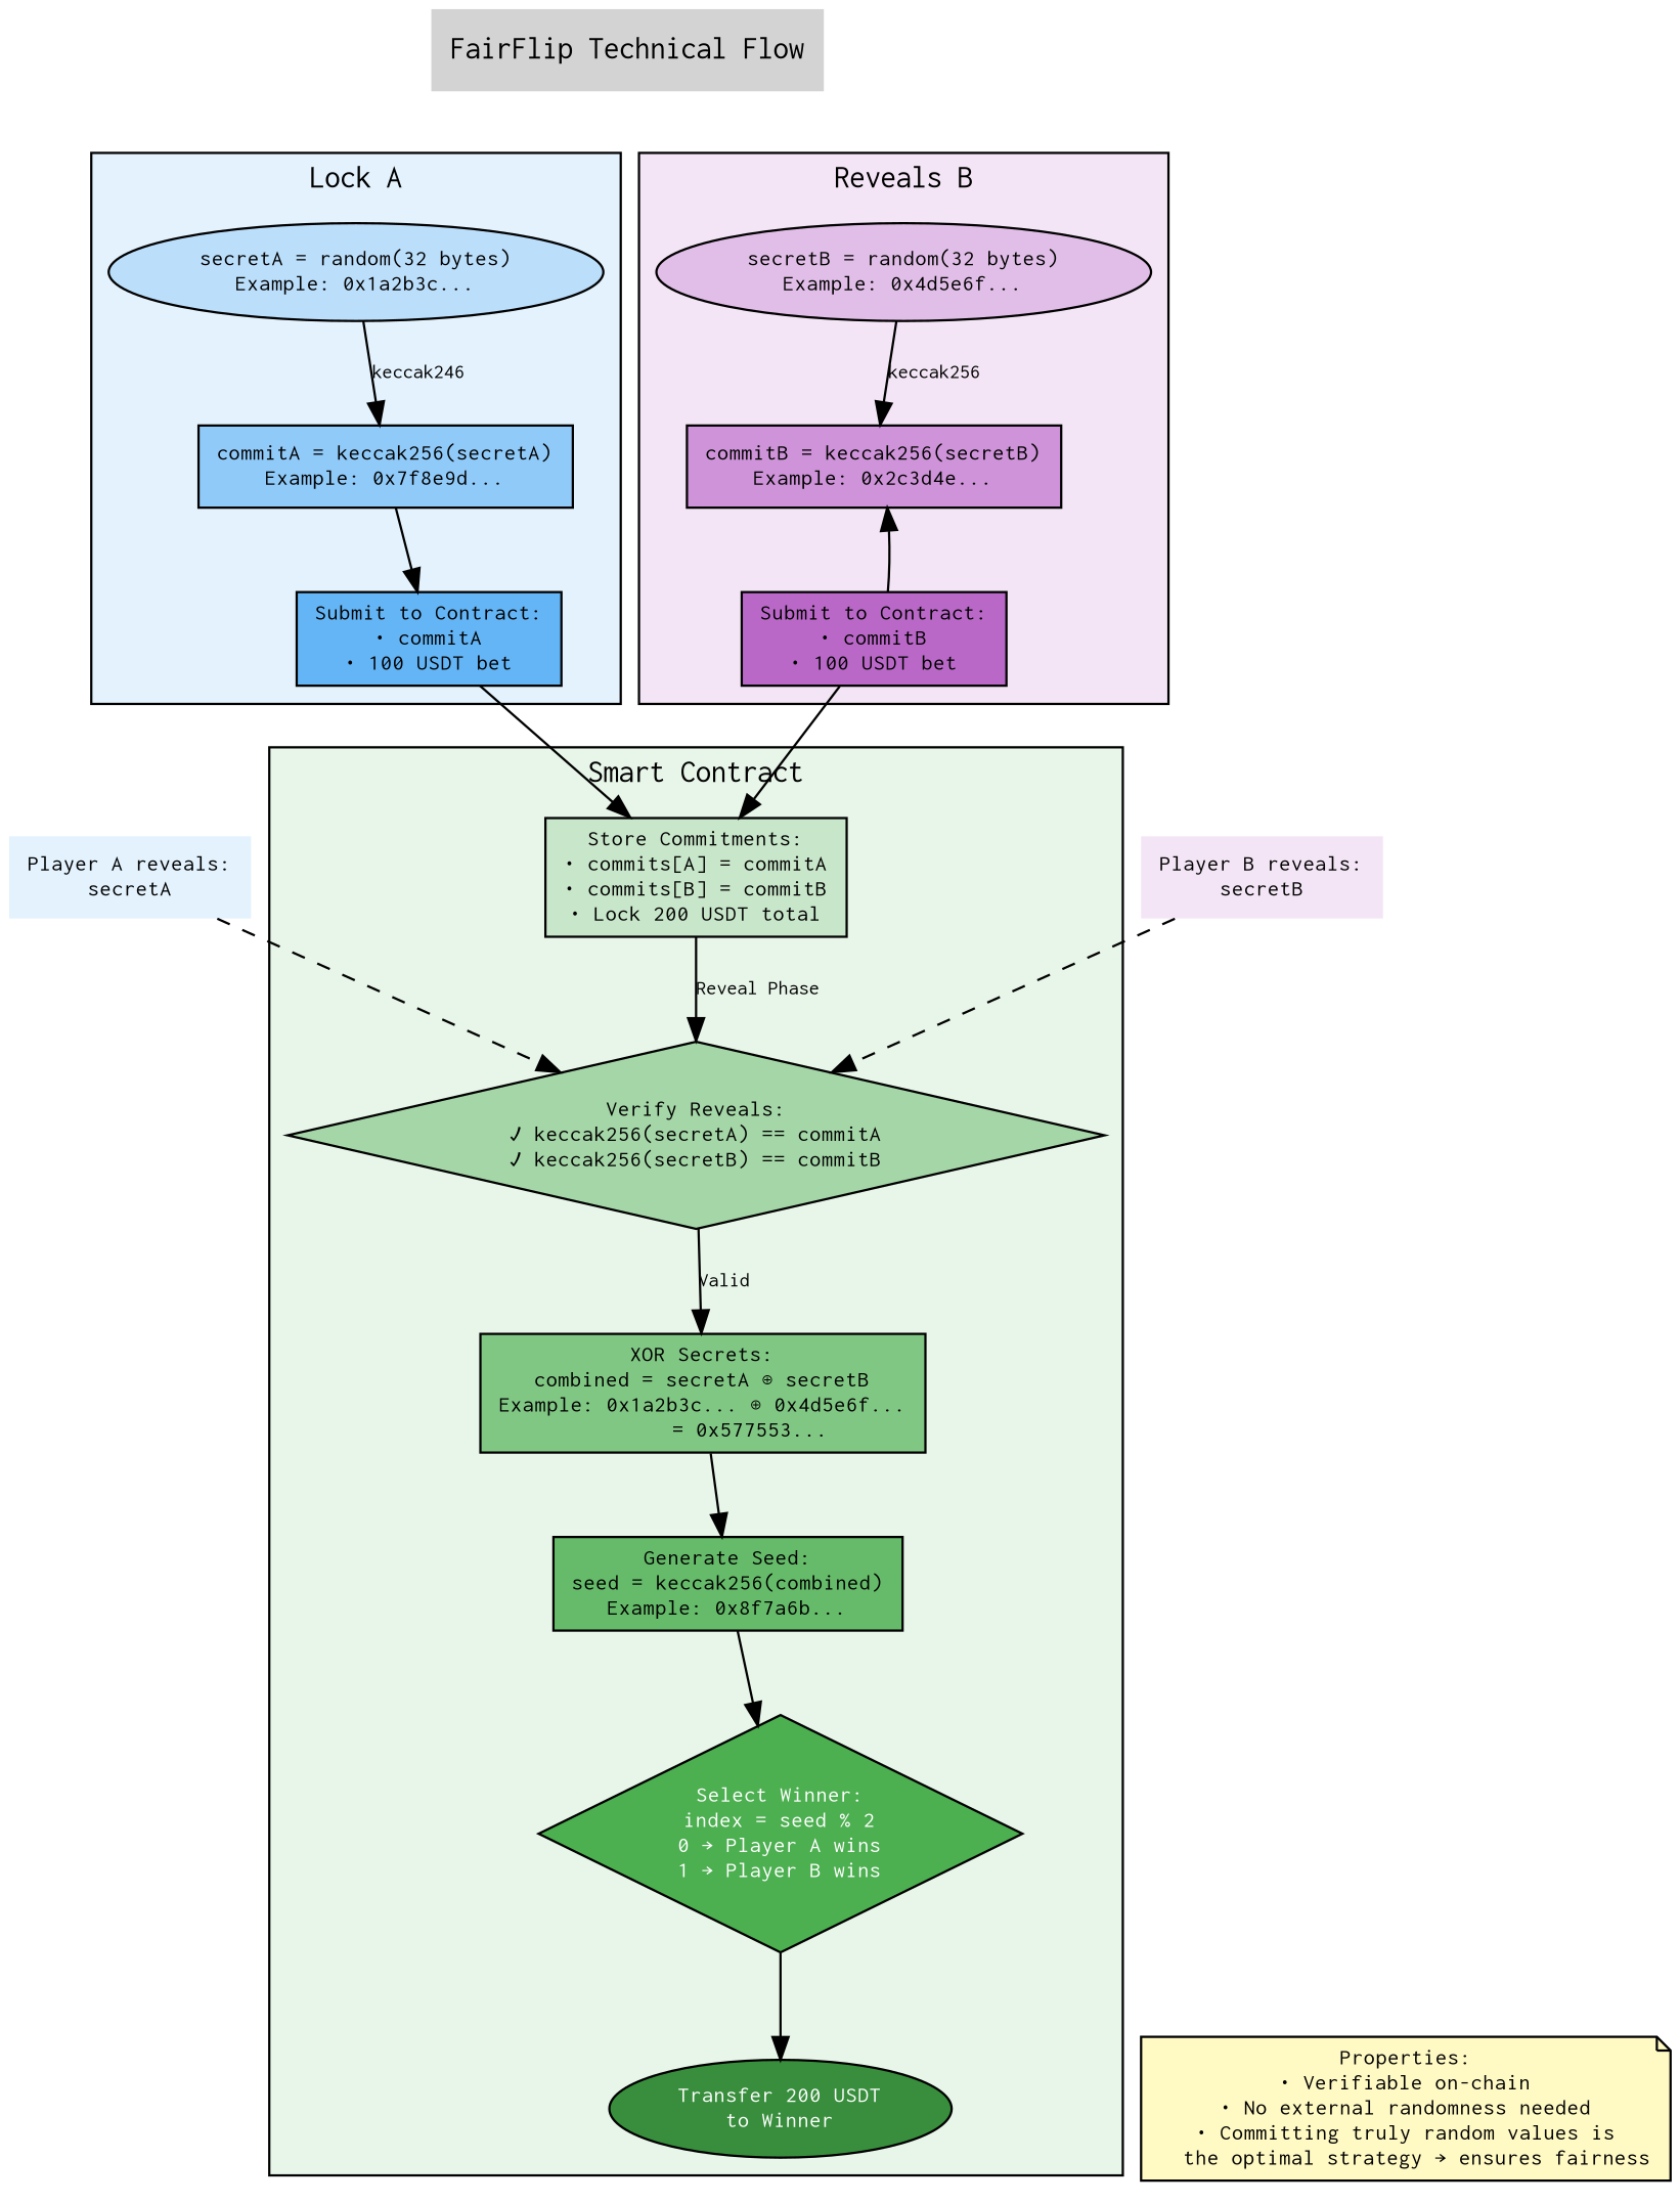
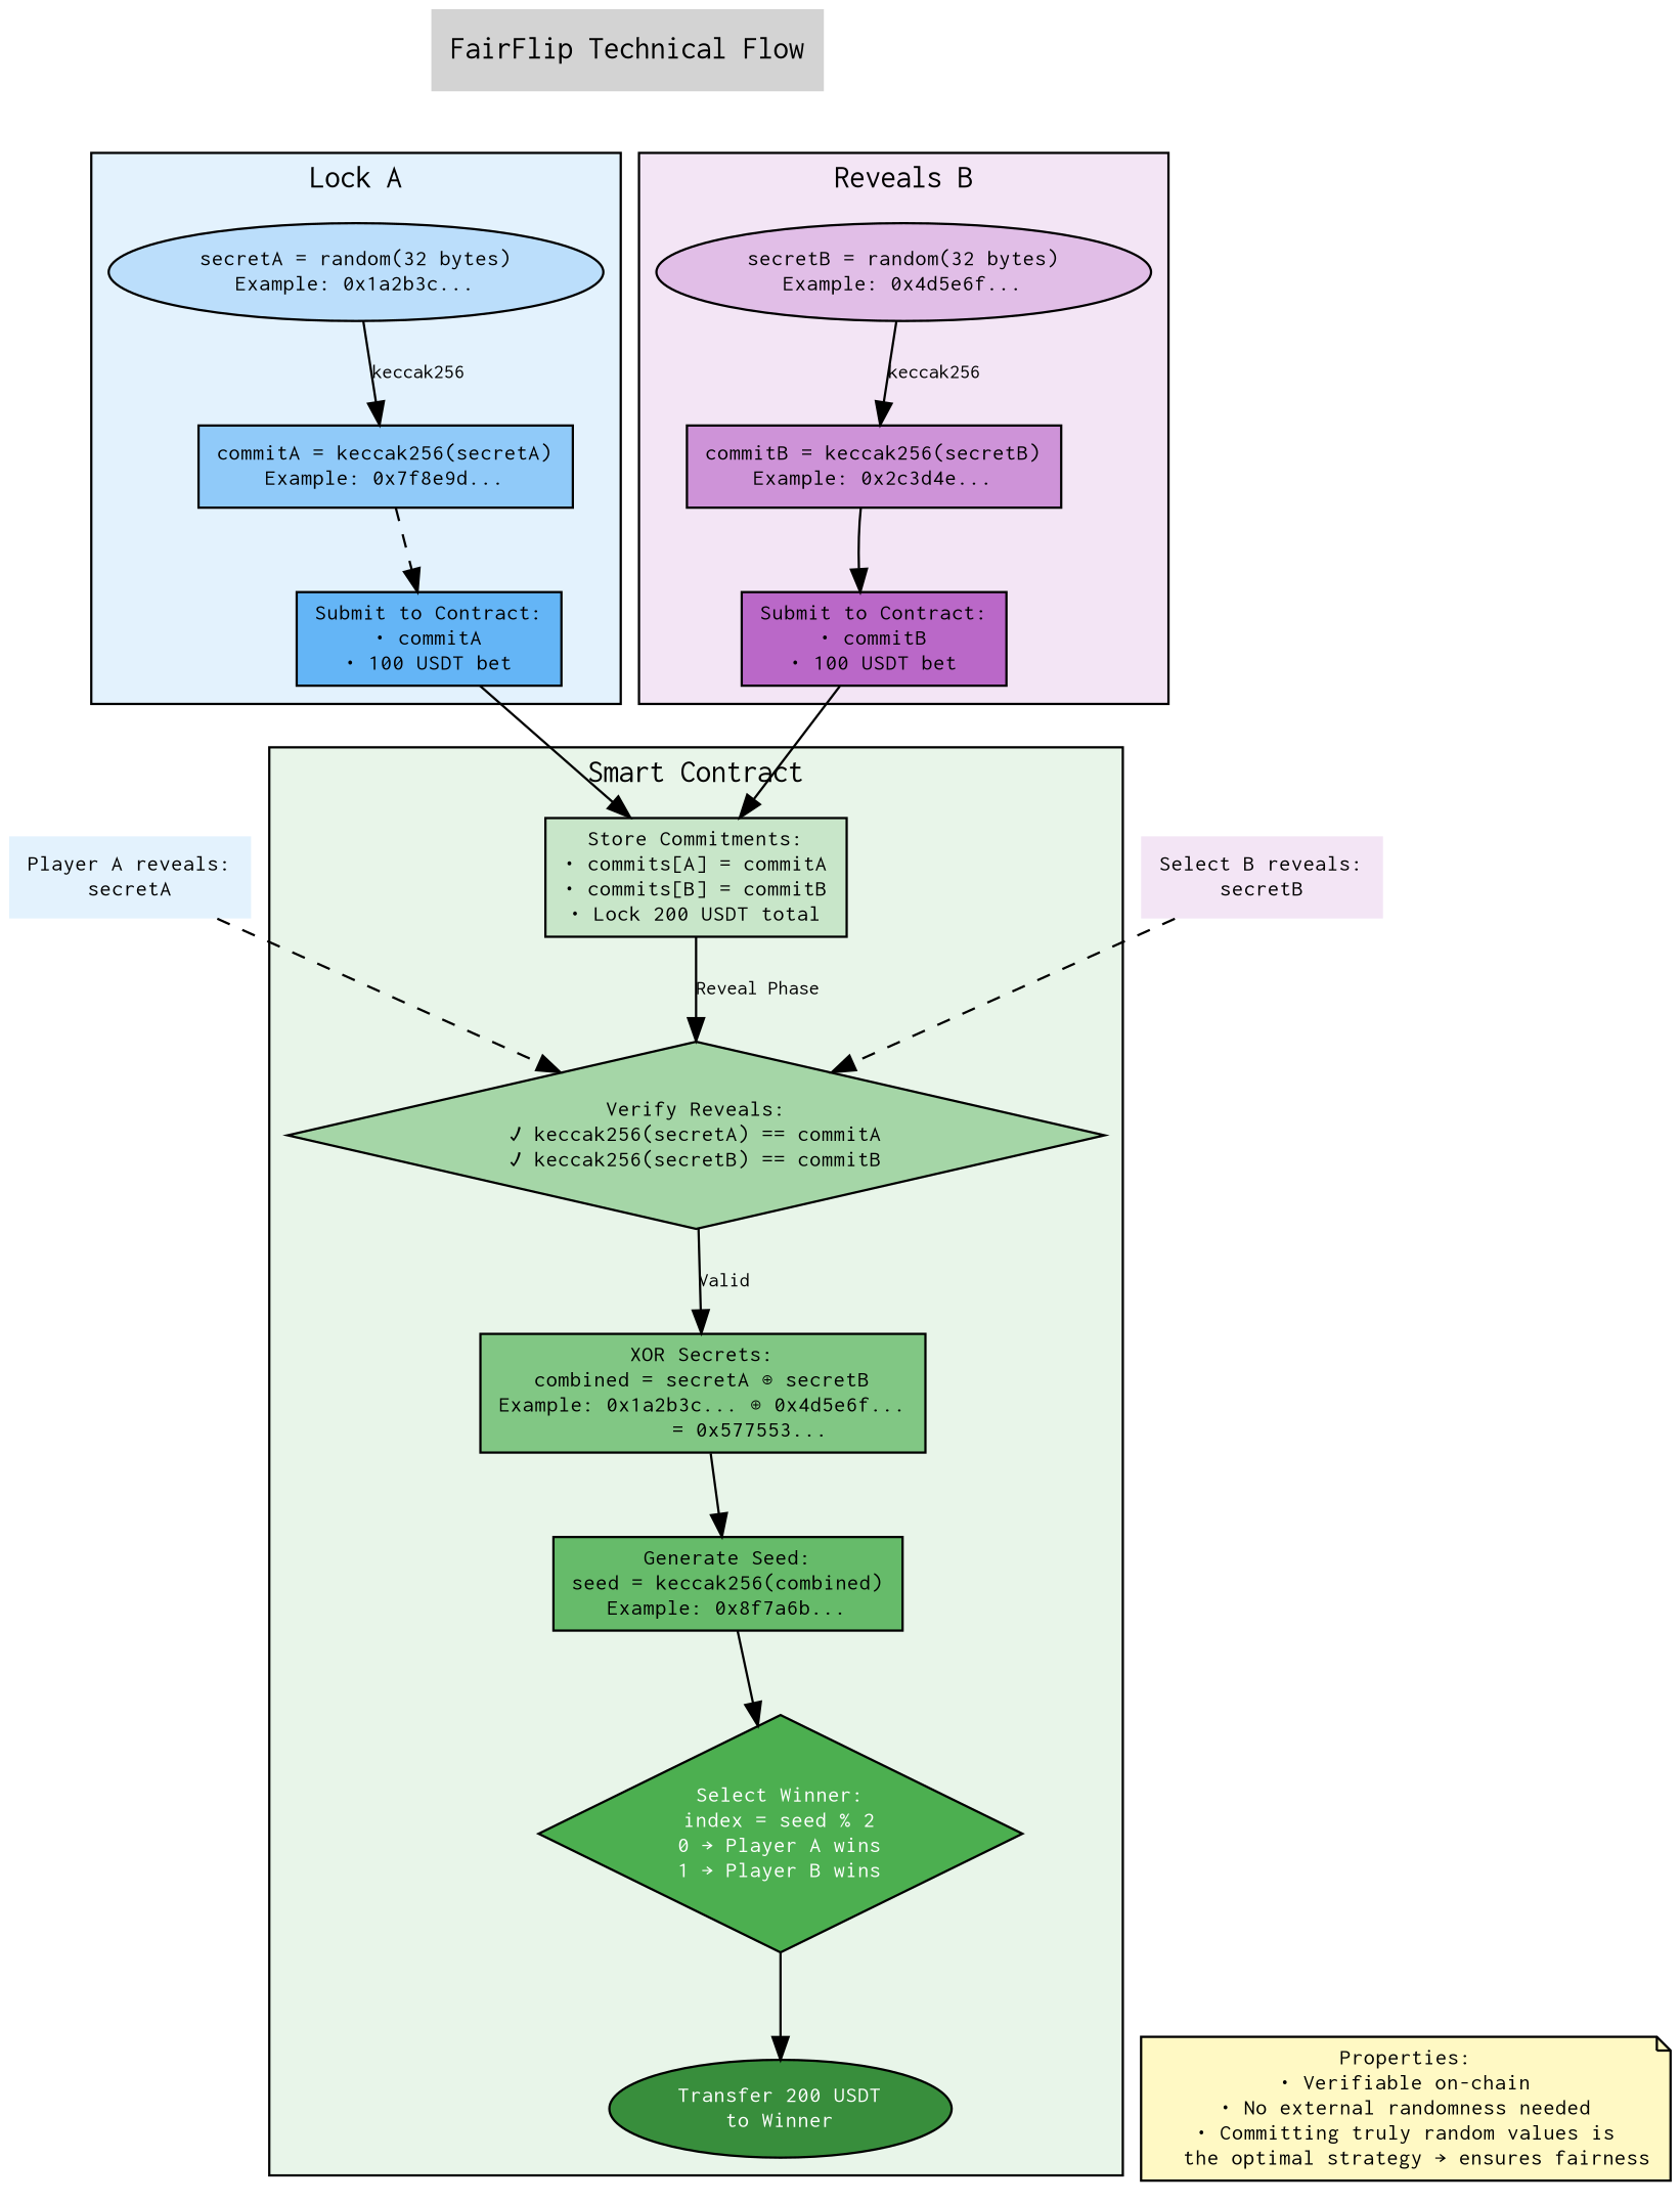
  digraph {
    bgcolor=white
    fontname=Courier
    rankdir=TB
    node [fontname=Courier fontsize=10 shape=box style=filled]
    edge [fontname=Courier fontsize=9]
    n1 [fillcolor="#BBDEFB" label="secretA = random(32 bytes)\nExample: 0x1a2b3c..." shape=ellipse]
    n2 [fillcolor="#90CAF9" label="commitA = keccak256(secretA)\nExample: 0x7f8e9d..."]
    n3 [fillcolor="#64B5F6" label="Submit to Contract:\n• commitA\n• 100 USDT bet"]
    n4 [fillcolor="#E1BEE7" label="secretB = random(32 bytes)\nExample: 0x4d5e6f..." shape=ellipse]
    n5 [fillcolor="#CE93D8" label="commitB = keccak256(secretB)\nExample: 0x2c3d4e..."]
    n6 [fillcolor="#BA68C8" label="Submit to Contract:\n• commitB\n• 100 USDT bet"]
    n7 [fillcolor="#C8E6C9" label="Store Commitments:\n• commits[A] = commitA\n• commits[B] = commitB\n• Lock 200 USDT total"]
    n8 [fillcolor="#A5D6A7" label="Verify Reveals:\n✓ keccak256(secretA) == commitA\n✓ keccak256(secretB) == commitB" shape=diamond]
    n9 [fillcolor="#81C784" label="XOR Secrets:\ncombined = secretA ⊕ secretB\nExample: 0x1a2b3c... ⊕ 0x4d5e6f...\n        = 0x577553..."]
    n10 [fillcolor="#66BB6A" label="Generate Seed:\nseed = keccak256(combined)\nExample: 0x8f7a6b..."]
    n11 [fillcolor="#4CAF50" fontcolor=white label="Select Winner:\nindex = seed % 2\n0 → Player A wins\n1 → Player B wins" shape=diamond]
    n12 [fillcolor="#388E3C" fontcolor=white label="Transfer 200 USDT\nto Winner" shape=ellipse]
    n13 [fillcolor="#FFF9C4" label="Properties:\n• Verifiable on-chain\n• No external randomness needed\n• Committing truly random values is\n  the optimal strategy → ensures fairness" shape=note]
    n14 [fontsize=14 fontweight=bold label="FairFlip Technical Flow" shape=none]
    n15 [fillcolor="#E3F2FD" label="Player A reveals:\nsecretA" shape=none]
-   n16 [fillcolor="#F3E5F5" label="Player B reveals:\nsecretB" shape=none]
+   n16 [fillcolor="#F3E5F5" label="Select B reveals:\nsecretB" shape=none]
    subgraph cluster_1 {
      fillcolor="#E3F2FD"
      label="Lock A"
      style=filled
      n1
      n2
      n3
    }
    subgraph cluster_2 {
      fillcolor="#F3E5F5"
      label="Reveals B"
      style=filled
      n4
      n5
      n6
    }
    subgraph cluster_3 {
      fillcolor="#E8F5E9"
      fontweight=bold
      label="Smart Contract"
      style=filled
      n7
      n8
      n9
      n10
      n11
      n12
    }
-   n1 -> n2 [label=keccak246]
-   n2 -> n3
+   n1 -> n2 [label=keccak256]
+   n2 -> n3 [style=dashed]
    n3 -> n7
    n4 -> n5 [label=keccak256]
-   n6 -> n5
+   n5 -> n6
    n6 -> n7
    n7 -> n8 [label="Reveal Phase"]
    n8 -> n9 [label=Valid]
    n9 -> n10
    n10 -> n11
    n11 -> n12
    n11 -> n13 [style=invis]
    n14 -> n1 [style=invis]
    n14 -> n4 [style=invis]
    n15 -> n8 [style=dashed]
    n16 -> n8 [style=dashed]
  }
